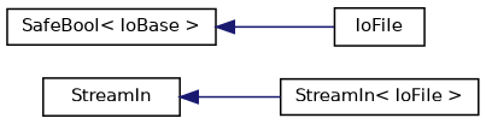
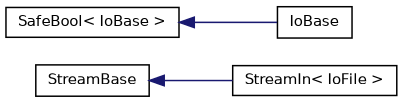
  digraph {
    rankdir=LR
    node [color=black fillcolor=white fontname=Helvetica fontsize=10 shape=record style=filled]
    edge [color=midnightblue dir=back fontname=Helvetica fontsize=10 labelfontname=Helvetica labelfontsize=10 style=solid]
    n1 [height=0.2 label="StreamIn\< IoFile \>" width=0.4]
-   n2 [height=0.2 label=StreamIn width=0.4]
-   n3 [height=0.2 label=IoFile width=0.4]
+   n2 [height=0.2 label=StreamBase width=0.4]
+   n3 [height=0.2 label=IoBase width=0.4]
    n4 [height=0.2 label="SafeBool\< IoBase \>" width=0.4]
    n2 -> n1
    n4 -> n3
  }
